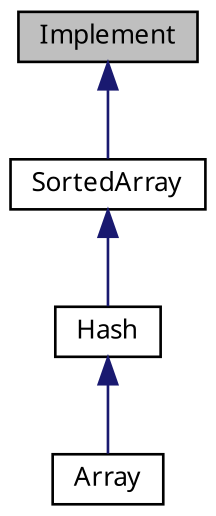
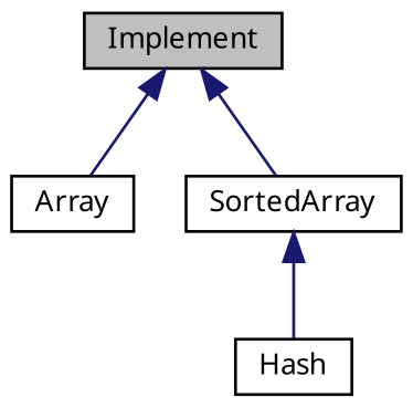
  digraph {
    fontname="Noto Sans"
    node [color=black fillcolor=white fontname="Noto Sans" fontsize=10 shape=record style=filled]
    edge [color=midnightblue dir=back fontname="Noto Sans" fontsize=10 labelfontname=Helvetica labelfontsize=10 style=solid]
    n1 [fillcolor=grey75 fontcolor=black height=0.2 label=Implement width=0.4]
    n2 [height=0.2 label=Array width=0.4]
    n3 [height=0.2 label=SortedArray width=0.4]
    n4 [height=0.2 label=Hash width=0.4]
-   n4 -> n2
+   n1 -> n2
    n1 -> n3
    n3 -> n4
  }
